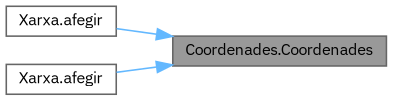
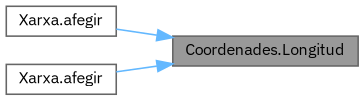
  digraph {
    rankdir=RL
    fontname="IBM Plex Sans"
    node [color=grey40 fillcolor=white fontname="IBM Plex Sans" fontsize=10 shape=box style=filled]
    edge [color=steelblue1 dir=back fontname="IBM Plex Sans" fontsize=10 labelfontname=Helvetica labelfontsize=10 style=solid]
-   n1 [color=gray40 fillcolor=grey60 fontcolor=black height=0.2 label="Coordenades.Coordenades" width=0.4]
+   n1 [color=gray40 fillcolor=grey60 fontcolor=black height=0.2 label="Coordenades.Longitud" width=0.4]
    n2 [height=0.2 label="Xarxa.afegir" width=0.4]
    n3 [height=0.2 label="Xarxa.afegir" width=0.4]
    n1 -> n2
    n1 -> n3
  }
